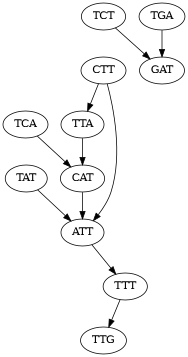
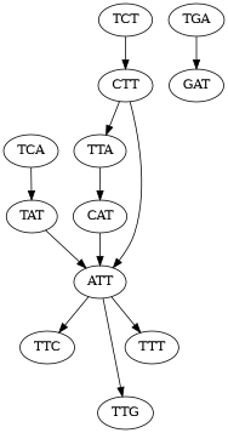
  digraph {
    TCA
    CAT
    TCT
    CTT
    ATT
    TTA
    TGA
    GAT
+   TTC
    TTG
    TTT
    TAT
-   TCA -> CAT
+   TCA -> TAT
    CAT -> ATT
-   TCT -> GAT
+   TCT -> CTT
    CTT -> ATT
    CTT -> TTA
-   TTT -> TTG
+   ATT -> TTC
+   ATT -> TTG
    ATT -> TTT
    TTA -> CAT
    TGA -> GAT
    TAT -> ATT
  }
